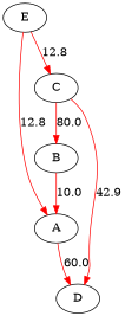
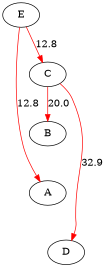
  digraph {
    edge [color=red]
    A
    D
    C
    B
    E
-   A -> D [label=60.0]
-   C -> D [label=42.9]
-   C -> B [label=80.0]
-   B -> A [label=10.0]
+   C -> D [label=32.9]
+   C -> B [label=20.0]
    E -> A [label=12.8]
    E -> C [label=12.8]
  }
